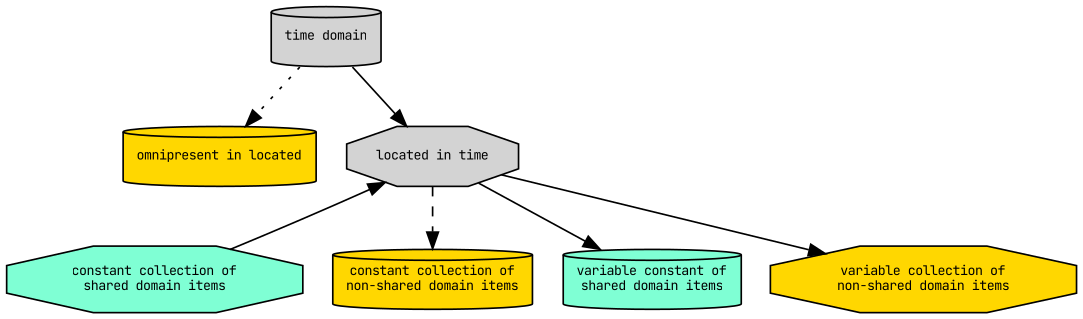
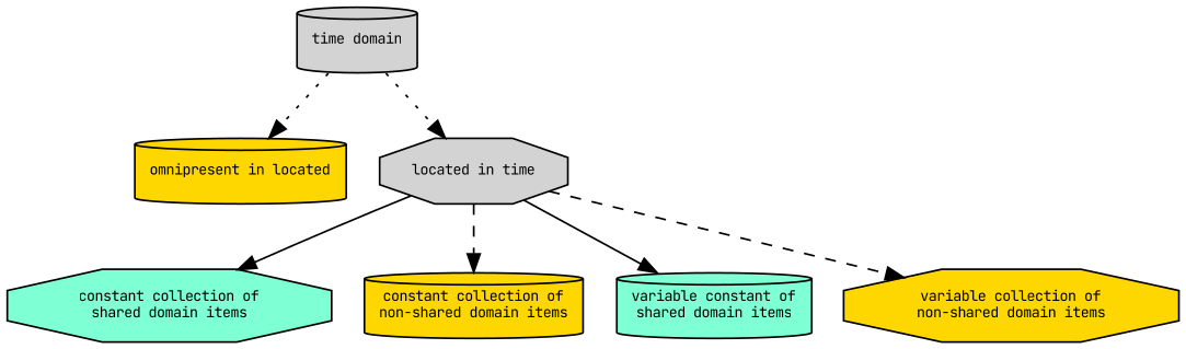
  digraph {
    fontname="JetBrains Mono"
    splines=true
    node [fillcolor=gold fontname="JetBrains Mono" fontsize=8 shape=cylinder style=filled]
    edge [fontname="JetBrains Mono" style=dotted]
    n1 [fillcolor=lightgrey label="time domain"]
    n2 [label="omnipresent in located"]
    n3 [fillcolor=lightgrey label="located in time" shape=octagon]
    n4 [fillcolor=aquamarine label="constant collection of\nshared domain items" shape=octagon]
    n5 [label="constant collection of\nnon-shared domain items"]
    n6 [fillcolor=aquamarine label="variable constant of\nshared domain items"]
    n7 [label="variable collection of\nnon-shared domain items" shape=octagon]
    n1 -> n2
-   n1 -> n3 [style=solid]
-   n4 -> n3 [style=solid]
+   n1 -> n3
+   n3 -> n4 [style=solid]
    n3 -> n5 [style=dashed]
    n3 -> n6 [style=solid]
-   n3 -> n7 [style=solid]
+   n3 -> n7 [style=dashed]
  }
